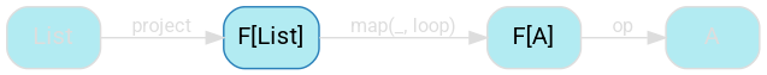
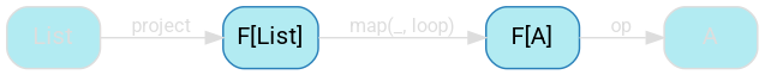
  digraph {
    rankdir=LR
    splines=false
    node [color="#2980B9" fillcolor="#b2ebf2" fontcolor="#000000" fontname="Segoe UI,Roboto,Helvetica,Arial,sans-serif" shape=rectangle style="rounded,filled"]
    edge [color="#dddddd" fontcolor="#dddddd" fontname="Segoe UI,Roboto,Helvetica,Arial,sans-serif" fontsize=11]
    n1 [label="F[List]"]
    List [color="#dddddd" fontcolor="#dddddd"]
-   n3 [color="#dddddd" label="F[A]"]
+   n3 [label="F[A]"]
    A [color="#dddddd" fontcolor="#dddddd"]
    n1 -> n3 [label="map(_, loop)"]
    List -> n1 [label=project]
    n3 -> A [label=op]
  }
